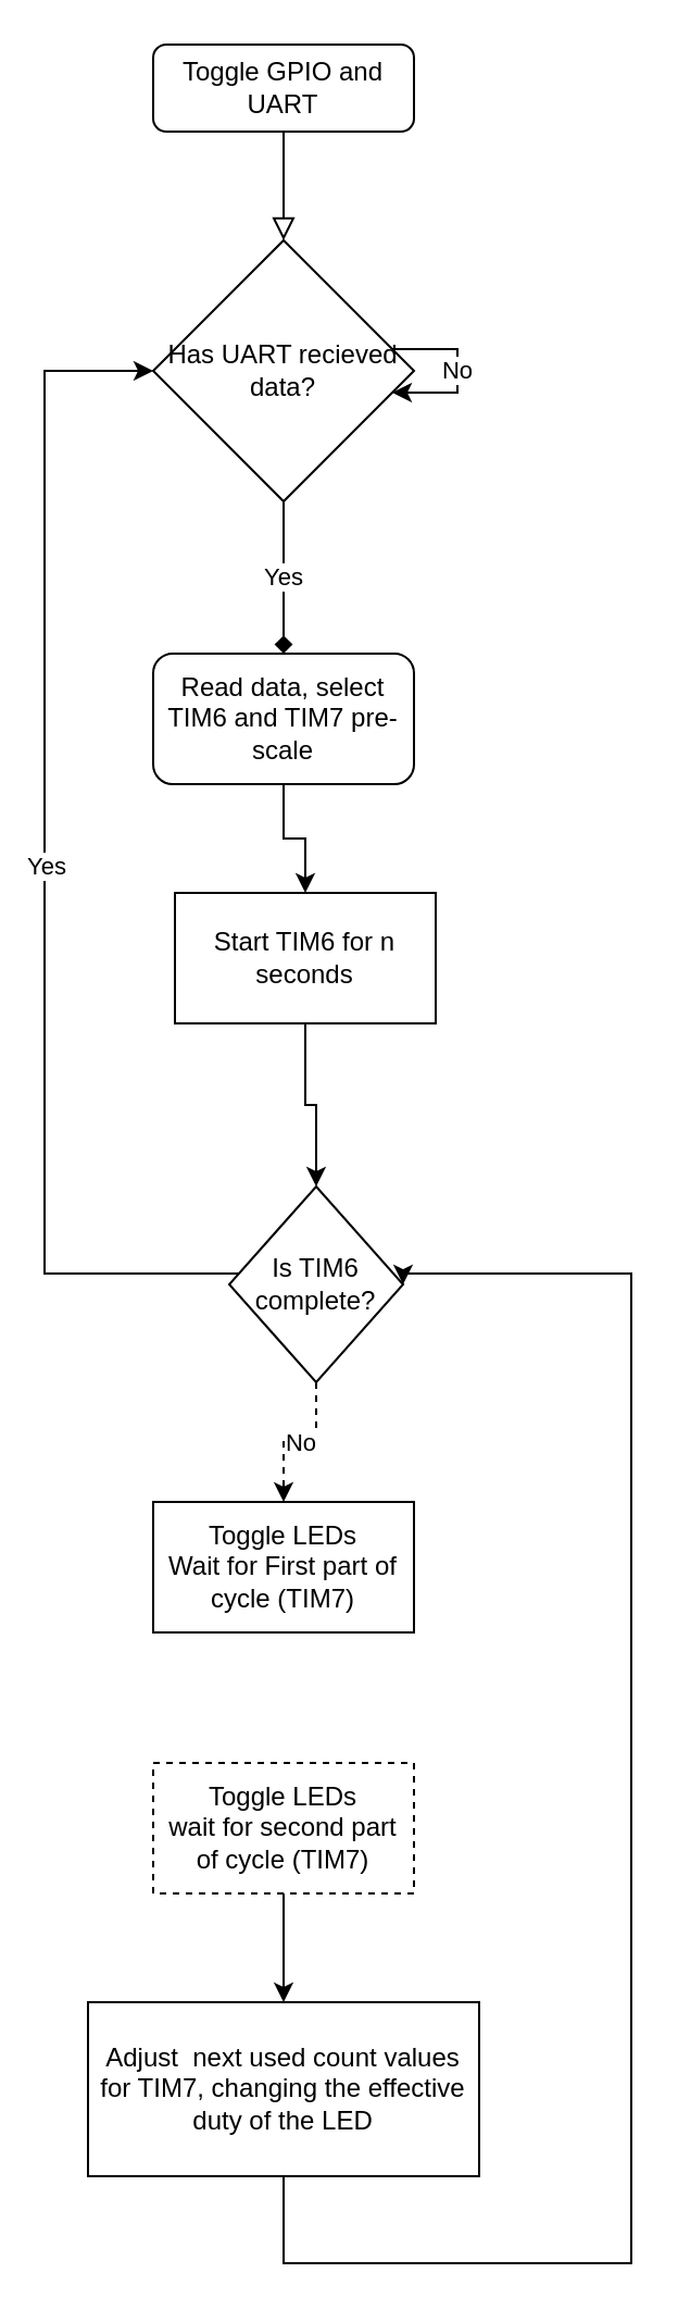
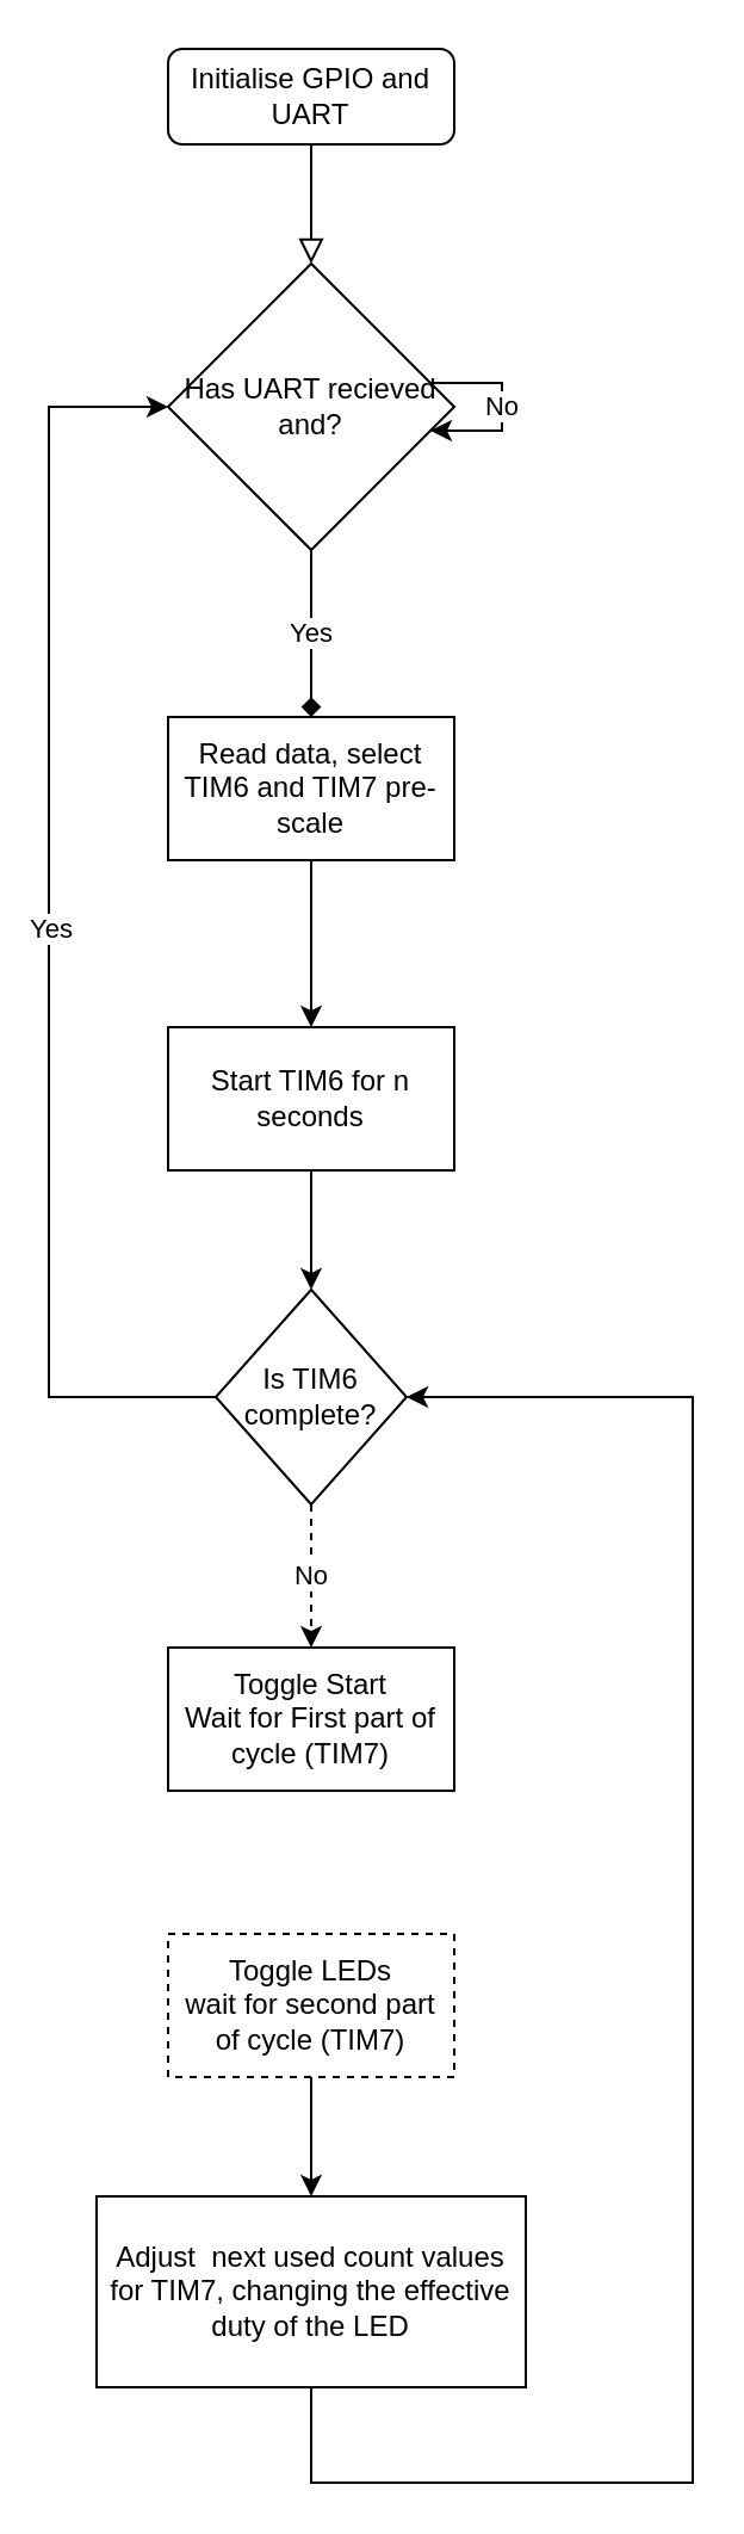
  <mxCell id="0" />
  <mxCell id="1" parent="0" />
  <mxCell id="2" value="" style="rounded=0;html=1;jettySize=auto;orthogonalLoop=1;fontSize=11;endArrow=block;endFill=0;endSize=8;strokeWidth=1;shadow=0;labelBackgroundColor=none;edgeStyle=orthogonalEdgeStyle;" parent="1" source="3" edge="1"><mxGeometry relative="1" as="geometry"><mxPoint x="130" y="110" as="targetPoint" /></mxGeometry></mxCell>
- <mxCell id="3" value="Toggle GPIO and UART" style="rounded=1;whiteSpace=wrap;html=1;fontSize=12;glass=0;strokeWidth=1;shadow=0;" parent="1" vertex="1"><mxGeometry x="70" y="20" width="120" height="40" as="geometry" /></mxCell>
+ <mxCell id="3" value="Initialise GPIO and UART" style="rounded=1;whiteSpace=wrap;html=1;fontSize=12;glass=0;strokeWidth=1;shadow=0;" parent="1" vertex="1"><mxGeometry x="70" y="20" width="120" height="40" as="geometry" /></mxCell>
  <mxCell id="4" value="Yes" style="edgeStyle=orthogonalEdgeStyle;rounded=0;orthogonalLoop=1;jettySize=auto;html=1;entryX=0.5;entryY=0;entryDx=0;entryDy=0;endArrow=diamond;" edge="1" parent="1" source="5" target="7"><mxGeometry relative="1" as="geometry" /></mxCell>
- <mxCell id="5" value="Has UART recieved data?" style="rhombus;whiteSpace=wrap;html=1;" vertex="1" parent="1"><mxGeometry x="70" y="110" width="120" height="120" as="geometry" /></mxCell>
+ <mxCell id="5" value="Has UART recieved and?" style="rhombus;whiteSpace=wrap;html=1;" vertex="1" parent="1"><mxGeometry x="70" y="110" width="120" height="120" as="geometry" /></mxCell>
  <mxCell id="6" style="edgeStyle=orthogonalEdgeStyle;rounded=0;orthogonalLoop=1;jettySize=auto;html=1;entryX=0.5;entryY=0;entryDx=0;entryDy=0;" edge="1" parent="1" source="7" target="10"><mxGeometry relative="1" as="geometry" /></mxCell>
- <mxCell id="7" value="Read data, select TIM6 and TIM7 pre-scale" style="whiteSpace=wrap;html=1;rounded=1;" vertex="1" parent="1"><mxGeometry x="70" y="300" width="120" height="60" as="geometry" /></mxCell>
+ <mxCell id="7" value="Read data, select TIM6 and TIM7 pre-scale" style="rounded=0;whiteSpace=wrap;html=1;" vertex="1" parent="1"><mxGeometry x="70" y="300" width="120" height="60" as="geometry" /></mxCell>
  <mxCell id="8" value="No" style="edgeStyle=orthogonalEdgeStyle;rounded=0;orthogonalLoop=1;jettySize=auto;html=1;" edge="1" parent="1" source="5" target="5"><mxGeometry relative="1" as="geometry" /></mxCell>
  <mxCell id="9" style="edgeStyle=orthogonalEdgeStyle;rounded=0;orthogonalLoop=1;jettySize=auto;html=1;entryX=0.5;entryY=0;entryDx=0;entryDy=0;" edge="1" parent="1" source="10" target="14"><mxGeometry relative="1" as="geometry" /></mxCell>
- <mxCell id="10" value="Start TIM6 for n seconds" style="rounded=0;whiteSpace=wrap;html=1;" vertex="1" parent="1"><mxGeometry x="80" y="410" width="120" height="60" as="geometry" /></mxCell>
+ <mxCell id="10" value="Start TIM6 for n seconds" style="rounded=0;whiteSpace=wrap;html=1;" vertex="1" parent="1"><mxGeometry x="70" y="430" width="120" height="60" as="geometry" /></mxCell>
  <mxCell id="11" style="edgeStyle=orthogonalEdgeStyle;rounded=0;orthogonalLoop=1;jettySize=auto;html=1;entryX=0;entryY=0.5;entryDx=0;entryDy=0;" edge="1" parent="1" source="14" target="5"><mxGeometry relative="1" as="geometry"><Array as="points"><mxPoint x="20" y="585" /><mxPoint x="20" y="170" /></Array></mxGeometry></mxCell>
  <mxCell id="12" value="Yes" style="edgeLabel;html=1;align=center;verticalAlign=middle;resizable=0;points=[];" vertex="1" connectable="0" parent="11"><mxGeometry x="-0.002" relative="1" as="geometry"><mxPoint as="offset" /></mxGeometry></mxCell>
  <mxCell id="13" value="No" style="edgeStyle=orthogonalEdgeStyle;rounded=0;orthogonalLoop=1;jettySize=auto;html=1;entryX=0.5;entryY=0;entryDx=0;entryDy=0;dashed=1;" edge="1" parent="1" source="14" target="15"><mxGeometry relative="1" as="geometry" /></mxCell>
- <mxCell id="14" value="Is TIM6 complete?" style="rhombus;whiteSpace=wrap;html=1;" vertex="1" parent="1"><mxGeometry x="105" y="545" width="80" height="90" as="geometry" /></mxCell>
- <mxCell id="15" value="Toggle LEDs&lt;br&gt;Wait for First part of cycle (TIM7)" style="rounded=0;whiteSpace=wrap;html=1;" vertex="1" parent="1"><mxGeometry x="70" y="690" width="120" height="60" as="geometry" /></mxCell>
+ <mxCell id="14" value="Is TIM6 complete?" style="rhombus;whiteSpace=wrap;html=1;" vertex="1" parent="1"><mxGeometry x="90" y="540" width="80" height="90" as="geometry" /></mxCell>
+ <mxCell id="15" value="Toggle Start&lt;br&gt;Wait for First part of cycle (TIM7)" style="rounded=0;whiteSpace=wrap;html=1;" vertex="1" parent="1"><mxGeometry x="70" y="690" width="120" height="60" as="geometry" /></mxCell>
  <mxCell id="16" style="edgeStyle=orthogonalEdgeStyle;rounded=0;orthogonalLoop=1;jettySize=auto;html=1;entryX=0.5;entryY=0;entryDx=0;entryDy=0;" edge="1" parent="1" source="17" target="19"><mxGeometry relative="1" as="geometry" /></mxCell>
  <mxCell id="17" value="Toggle LEDs&lt;br&gt;wait for second part of cycle (TIM7)" style="rounded=0;whiteSpace=wrap;html=1;dashed=1;" vertex="1" parent="1"><mxGeometry x="70" y="810" width="120" height="60" as="geometry" /></mxCell>
  <mxCell id="18" style="edgeStyle=orthogonalEdgeStyle;rounded=0;orthogonalLoop=1;jettySize=auto;html=1;entryX=1;entryY=0.5;entryDx=0;entryDy=0;exitX=0.5;exitY=1;exitDx=0;exitDy=0;" edge="1" parent="1" source="19" target="14"><mxGeometry relative="1" as="geometry"><Array as="points"><mxPoint x="130" y="1040" /><mxPoint x="290" y="1040" /><mxPoint x="290" y="585" /></Array></mxGeometry></mxCell>
  <mxCell id="19" value="Adjust&amp;nbsp; next used count values for TIM7, changing the effective duty of the LED" style="rounded=0;whiteSpace=wrap;html=1;" vertex="1" parent="1"><mxGeometry x="40" y="920" width="180" height="80" as="geometry" /></mxCell>
